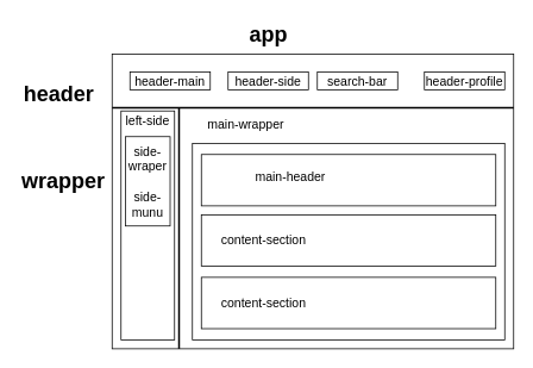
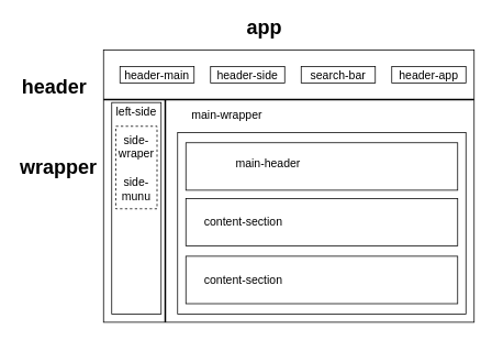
  <mxCell id="0" />
  <mxCell id="1" parent="0" />
  <mxCell id="2" value="" style="rounded=0;whiteSpace=wrap;html=1;" vertex="1" parent="1"><mxGeometry x="125" y="60" width="450" height="330" as="geometry" /></mxCell>
  <mxCell id="3" value="" style="line;strokeWidth=2;html=1;fontFamily=Helvetica;fontSize=18;fontColor=default;fillColor=none;gradientColor=none;" vertex="1" parent="1"><mxGeometry x="125" y="110" width="450" height="20" as="geometry" /></mxCell>
  <mxCell id="4" value="header" style="text;strokeColor=none;fillColor=none;html=1;fontSize=24;fontStyle=1;verticalAlign=middle;align=center;fontFamily=Helvetica;fontColor=default;" vertex="1" parent="1"><mxGeometry x="20" y="92.5" width="90" height="25" as="geometry" /></mxCell>
- <mxCell id="5" value="app" style="text;strokeColor=none;fillColor=none;html=1;fontSize=24;fontStyle=1;verticalAlign=middle;align=center;fontFamily=Helvetica;fontColor=default;" vertex="1" parent="1"><mxGeometry x="255" y="25" width="90" height="25" as="geometry" /></mxCell>
+ <mxCell id="5" value="app" style="text;strokeColor=none;fillColor=none;html=1;fontSize=24;fontStyle=1;verticalAlign=middle;align=center;fontFamily=Helvetica;fontColor=default;" vertex="1" parent="1"><mxGeometry x="275" y="20" width="90" height="25" as="geometry" /></mxCell>
  <mxCell id="6" value="&lt;font style=&quot;font-size: 14px;&quot;&gt;header-main&lt;/font&gt;" style="rounded=0;whiteSpace=wrap;html=1;fontFamily=Helvetica;fontSize=18;fontColor=default;fillColor=none;gradientColor=none;" vertex="1" parent="1"><mxGeometry x="145" y="80" width="90" height="20" as="geometry" /></mxCell>
  <mxCell id="7" value="&lt;font style=&quot;font-size: 14px;&quot;&gt;header-side&lt;/font&gt;" style="rounded=0;whiteSpace=wrap;html=1;fontFamily=Helvetica;fontSize=18;fontColor=default;fillColor=none;gradientColor=none;" vertex="1" parent="1"><mxGeometry x="255" y="80" width="90" height="20" as="geometry" /></mxCell>
- <mxCell id="8" value="&lt;font style=&quot;font-size: 14px;&quot;&gt;search-bar&lt;/font&gt;" style="rounded=0;whiteSpace=wrap;html=1;fontFamily=Helvetica;fontSize=18;fontColor=default;fillColor=none;gradientColor=none;" vertex="1" parent="1"><mxGeometry x="355" y="80" width="90" height="20" as="geometry" /></mxCell>
- <mxCell id="9" value="&lt;span style=&quot;font-size: 14px;&quot;&gt;header-profile&lt;/span&gt;" style="rounded=0;whiteSpace=wrap;html=1;fontFamily=Helvetica;fontSize=18;fontColor=default;fillColor=none;gradientColor=none;" vertex="1" parent="1"><mxGeometry x="475" y="80" width="90" height="20" as="geometry" /></mxCell>
+ <mxCell id="8" value="&lt;font style=&quot;font-size: 14px;&quot;&gt;search-bar&lt;/font&gt;" style="rounded=0;whiteSpace=wrap;html=1;fontFamily=Helvetica;fontSize=18;fontColor=default;fillColor=none;gradientColor=none;" vertex="1" parent="1"><mxGeometry x="365" y="80" width="90" height="20" as="geometry" /></mxCell>
+ <mxCell id="9" value="&lt;span style=&quot;font-size: 14px;&quot;&gt;header-app&lt;/span&gt;" style="rounded=0;whiteSpace=wrap;html=1;fontFamily=Helvetica;fontSize=18;fontColor=default;fillColor=none;gradientColor=none;" vertex="1" parent="1"><mxGeometry x="475" y="80" width="90" height="20" as="geometry" /></mxCell>
  <mxCell id="10" value="wrapper" style="text;strokeColor=none;fillColor=none;html=1;fontSize=24;fontStyle=1;verticalAlign=middle;align=center;fontFamily=Helvetica;fontColor=default;" vertex="1" parent="1"><mxGeometry x="25" y="190" width="90" height="25" as="geometry" /></mxCell>
  <mxCell id="11" value="" style="line;strokeWidth=2;direction=south;html=1;fontFamily=Helvetica;fontSize=14;fontColor=default;fillColor=none;gradientColor=none;" vertex="1" parent="1"><mxGeometry x="195" y="120" width="10" height="270" as="geometry" /></mxCell>
  <mxCell id="12" value="&lt;font style=&quot;font-size: 14px;&quot;&gt;left-side&lt;/font&gt;" style="text;html=1;strokeColor=none;fillColor=none;align=center;verticalAlign=middle;whiteSpace=wrap;rounded=0;fontFamily=Helvetica;fontSize=14;fontColor=default;" vertex="1" parent="1"><mxGeometry x="135" y="120" width="60" height="30" as="geometry" /></mxCell>
  <mxCell id="13" value="" style="rounded=0;whiteSpace=wrap;html=1;fontFamily=Helvetica;fontSize=14;fontColor=default;fillColor=none;gradientColor=none;" vertex="1" parent="1"><mxGeometry x="135" y="123.75" width="60" height="256.25" as="geometry" /></mxCell>
- <mxCell id="14" value="side-wraper&lt;br&gt;&lt;br&gt;side-munu" style="rounded=0;whiteSpace=wrap;html=1;fontFamily=Helvetica;fontSize=14;fontColor=default;fillColor=none;gradientColor=none;" vertex="1" parent="1"><mxGeometry x="140" y="152.5" width="50" height="100" as="geometry" /></mxCell>
+ <mxCell id="14" value="side-wraper&lt;br&gt;&lt;br&gt;side-munu" style="rounded=0;whiteSpace=wrap;html=1;fontFamily=Helvetica;fontSize=14;fontColor=default;fillColor=none;gradientColor=none;dashed=1;" vertex="1" parent="1"><mxGeometry x="140" y="152.5" width="50" height="100" as="geometry" /></mxCell>
  <mxCell id="15" value="" style="rounded=0;whiteSpace=wrap;html=1;fontFamily=Helvetica;fontSize=14;fontColor=default;fillColor=none;gradientColor=none;" vertex="1" parent="1"><mxGeometry x="215" y="160" width="350" height="220" as="geometry" /></mxCell>
  <mxCell id="16" value="main-wrapper" style="text;html=1;strokeColor=none;fillColor=none;align=center;verticalAlign=middle;whiteSpace=wrap;rounded=0;fontFamily=Helvetica;fontSize=14;fontColor=default;" vertex="1" parent="1"><mxGeometry x="215" y="123.75" width="120" height="30" as="geometry" /></mxCell>
  <mxCell id="17" value="" style="rounded=0;whiteSpace=wrap;html=1;fontFamily=Helvetica;fontSize=14;fontColor=default;fillColor=none;gradientColor=none;" vertex="1" parent="1"><mxGeometry x="225" y="172.5" width="330" height="57.5" as="geometry" /></mxCell>
  <mxCell id="18" value="main-header" style="text;html=1;strokeColor=none;fillColor=none;align=center;verticalAlign=middle;whiteSpace=wrap;rounded=0;fontFamily=Helvetica;fontSize=14;fontColor=default;" vertex="1" parent="1"><mxGeometry x="270" y="182.5" width="110" height="30" as="geometry" /></mxCell>
  <mxCell id="19" value="" style="rounded=0;whiteSpace=wrap;html=1;fontFamily=Helvetica;fontSize=14;fontColor=default;fillColor=none;gradientColor=none;" vertex="1" parent="1"><mxGeometry x="225" y="240" width="330" height="57.5" as="geometry" /></mxCell>
  <mxCell id="20" value="content-section" style="text;html=1;strokeColor=none;fillColor=none;align=center;verticalAlign=middle;whiteSpace=wrap;rounded=0;fontFamily=Helvetica;fontSize=14;fontColor=default;" vertex="1" parent="1"><mxGeometry x="235" y="252.5" width="120" height="30" as="geometry" /></mxCell>
  <mxCell id="21" value="" style="rounded=0;whiteSpace=wrap;html=1;fontFamily=Helvetica;fontSize=14;fontColor=default;fillColor=none;gradientColor=none;" vertex="1" parent="1"><mxGeometry x="225" y="310" width="330" height="57.5" as="geometry" /></mxCell>
  <mxCell id="22" value="content-section" style="text;html=1;strokeColor=none;fillColor=none;align=center;verticalAlign=middle;whiteSpace=wrap;rounded=0;fontFamily=Helvetica;fontSize=14;fontColor=default;" vertex="1" parent="1"><mxGeometry x="235" y="323.75" width="120" height="30" as="geometry" /></mxCell>
